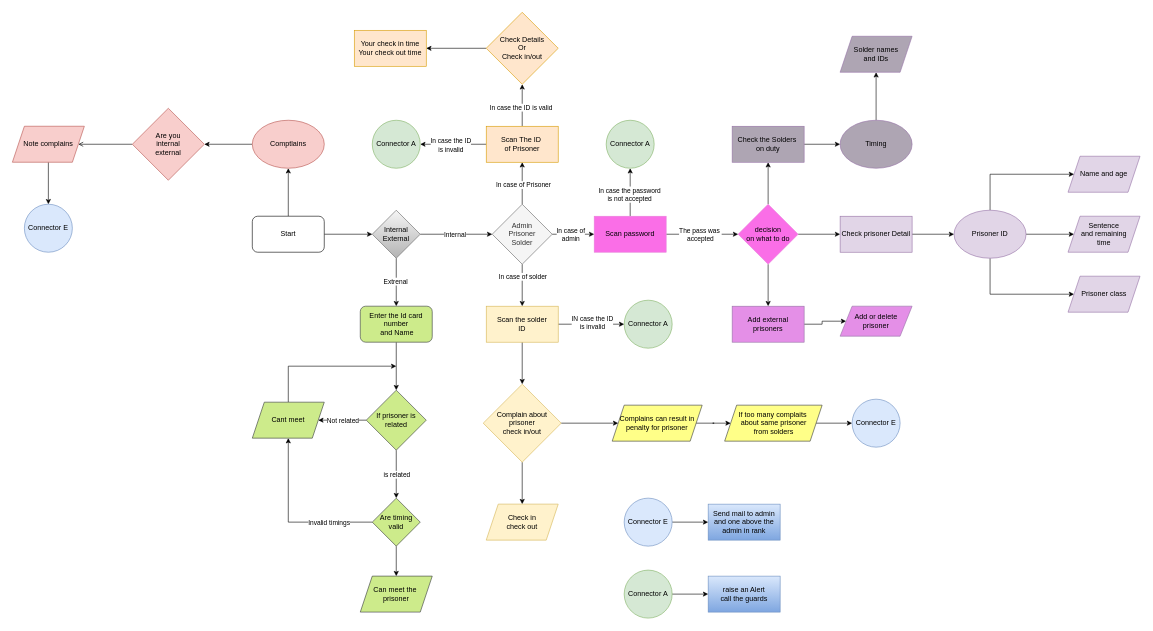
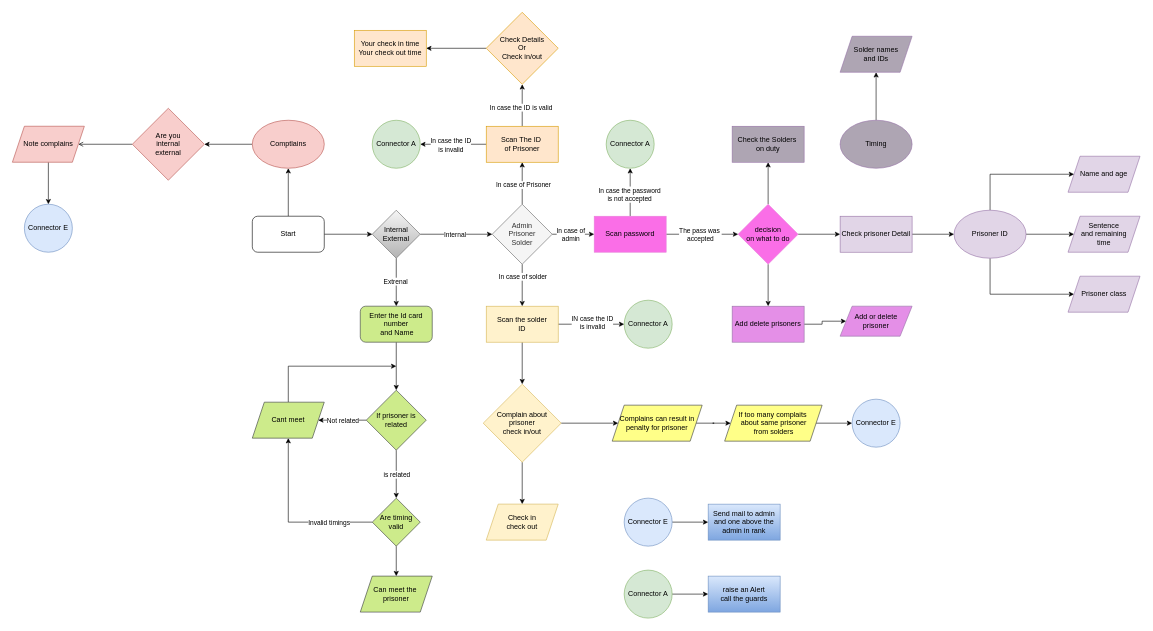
  <mxCell id="0" />
  <mxCell id="1" parent="0" />
  <mxCell id="2" value="" style="edgeStyle=orthogonalEdgeStyle;rounded=0;orthogonalLoop=1;jettySize=auto;html=1;" edge="1" parent="1" source="8" target="13"><mxGeometry relative="1" as="geometry" /></mxCell>
  <mxCell id="3" value="In case of Prisoner" style="edgeLabel;html=1;align=center;verticalAlign=middle;resizable=0;points=[];" vertex="1" connectable="0" parent="2"><mxGeometry x="-0.054" y="-1" relative="1" as="geometry"><mxPoint as="offset" /></mxGeometry></mxCell>
  <mxCell id="4" value="" style="edgeStyle=orthogonalEdgeStyle;rounded=0;orthogonalLoop=1;jettySize=auto;html=1;" edge="1" parent="1" source="8" target="21"><mxGeometry relative="1" as="geometry" /></mxCell>
  <mxCell id="5" value="In case of&lt;br&gt;admin" style="edgeLabel;html=1;align=center;verticalAlign=middle;resizable=0;points=[];" vertex="1" connectable="0" parent="4"><mxGeometry x="-0.391" y="1" relative="1" as="geometry"><mxPoint x="9" y="1" as="offset" /></mxGeometry></mxCell>
  <mxCell id="6" value="" style="edgeStyle=orthogonalEdgeStyle;rounded=0;orthogonalLoop=1;jettySize=auto;html=1;" edge="1" parent="1" source="8" target="45"><mxGeometry relative="1" as="geometry" /></mxCell>
  <mxCell id="7" value="In case of solder" style="edgeLabel;html=1;align=center;verticalAlign=middle;resizable=0;points=[];" vertex="1" connectable="0" parent="6"><mxGeometry x="-0.457" relative="1" as="geometry"><mxPoint y="1" as="offset" /></mxGeometry></mxCell>
  <mxCell id="8" value="Admin&lt;br&gt;Prisoner&lt;br&gt;Solder" style="rhombus;whiteSpace=wrap;html=1;fillColor=#f5f5f5;fontColor=#333333;strokeColor=#666666;" vertex="1" parent="1"><mxGeometry x="820" y="340" width="100" height="100" as="geometry" /></mxCell>
  <mxCell id="9" value="" style="edgeStyle=orthogonalEdgeStyle;rounded=0;orthogonalLoop=1;jettySize=auto;html=1;" edge="1" parent="1" source="13" target="15"><mxGeometry relative="1" as="geometry" /></mxCell>
  <mxCell id="10" value="In case the ID is valid" style="edgeLabel;html=1;align=center;verticalAlign=middle;resizable=0;points=[];" vertex="1" connectable="0" parent="9"><mxGeometry x="-0.091" y="3" relative="1" as="geometry"><mxPoint as="offset" /></mxGeometry></mxCell>
  <mxCell id="11" value="" style="edgeStyle=orthogonalEdgeStyle;rounded=0;orthogonalLoop=1;jettySize=auto;html=1;" edge="1" parent="1" source="13"><mxGeometry relative="1" as="geometry"><mxPoint x="700" y="240" as="targetPoint" /></mxGeometry></mxCell>
  <mxCell id="12" value="In case the ID&lt;br&gt;is invalid" style="edgeLabel;html=1;align=center;verticalAlign=middle;resizable=0;points=[];" vertex="1" connectable="0" parent="11"><mxGeometry x="0.072" y="1" relative="1" as="geometry"><mxPoint x="-1" as="offset" /></mxGeometry></mxCell>
  <mxCell id="13" value="Scan The ID&amp;nbsp;&lt;br&gt;of Prisoner" style="rounded=0;whiteSpace=wrap;html=1;fillColor=#ffe6cc;strokeColor=#d79b00;" vertex="1" parent="1"><mxGeometry x="810" y="210" width="120" height="60" as="geometry" /></mxCell>
  <mxCell id="14" value="" style="edgeStyle=orthogonalEdgeStyle;rounded=0;orthogonalLoop=1;jettySize=auto;html=1;" edge="1" parent="1" source="15" target="16"><mxGeometry relative="1" as="geometry" /></mxCell>
  <mxCell id="15" value="Check Details&lt;br&gt;Or&lt;br&gt;Check in/out" style="rhombus;whiteSpace=wrap;html=1;fillColor=#ffe6cc;strokeColor=#d79b00;" vertex="1" parent="1"><mxGeometry x="810" y="20" width="120" height="120" as="geometry" /></mxCell>
  <mxCell id="16" value="Your check in time&lt;br&gt;Your check out time" style="rounded=0;whiteSpace=wrap;html=1;fillColor=#ffe6cc;strokeColor=#d79b00;" vertex="1" parent="1"><mxGeometry x="590" y="50" width="120" height="60" as="geometry" /></mxCell>
  <mxCell id="17" value="" style="edgeStyle=orthogonalEdgeStyle;rounded=0;orthogonalLoop=1;jettySize=auto;html=1;" edge="1" parent="1" source="21" target="23"><mxGeometry relative="1" as="geometry" /></mxCell>
  <mxCell id="18" value="In case the password&lt;br&gt;is not accepted" style="edgeLabel;html=1;align=center;verticalAlign=middle;resizable=0;points=[];" vertex="1" connectable="0" parent="17"><mxGeometry x="-0.087" y="2" relative="1" as="geometry"><mxPoint as="offset" /></mxGeometry></mxCell>
  <mxCell id="19" value="" style="edgeStyle=orthogonalEdgeStyle;rounded=0;orthogonalLoop=1;jettySize=auto;html=1;" edge="1" parent="1" source="21" target="27"><mxGeometry relative="1" as="geometry" /></mxCell>
  <mxCell id="20" value="The pass was&amp;nbsp;&lt;br&gt;accepted" style="edgeLabel;html=1;align=center;verticalAlign=middle;resizable=0;points=[];" vertex="1" connectable="0" parent="19"><mxGeometry x="-0.472" y="-1" relative="1" as="geometry"><mxPoint x="24" y="-1" as="offset" /></mxGeometry></mxCell>
  <mxCell id="21" value="Scan password" style="rounded=0;whiteSpace=wrap;html=1;fillColor=#FA6EE7;strokeColor=#E880DA;" vertex="1" parent="1"><mxGeometry x="990" y="360" width="120" height="60" as="geometry" /></mxCell>
  <mxCell id="22" value="Connector A" style="ellipse;whiteSpace=wrap;html=1;aspect=fixed;fillColor=#d5e8d4;strokeColor=#82b366;" vertex="1" parent="1"><mxGeometry x="620" y="200" width="80" height="80" as="geometry" /></mxCell>
  <mxCell id="23" value="Connector A" style="ellipse;whiteSpace=wrap;html=1;aspect=fixed;fillColor=#d5e8d4;strokeColor=#82b366;" vertex="1" parent="1"><mxGeometry x="1010" y="200" width="80" height="80" as="geometry" /></mxCell>
  <mxCell id="24" value="" style="edgeStyle=orthogonalEdgeStyle;rounded=0;orthogonalLoop=1;jettySize=auto;html=1;" edge="1" parent="1" source="27" target="29"><mxGeometry relative="1" as="geometry" /></mxCell>
  <mxCell id="25" value="" style="edgeStyle=orthogonalEdgeStyle;rounded=0;orthogonalLoop=1;jettySize=auto;html=1;" edge="1" parent="1" source="27" target="31"><mxGeometry relative="1" as="geometry" /></mxCell>
  <mxCell id="26" value="" style="edgeStyle=orthogonalEdgeStyle;rounded=0;orthogonalLoop=1;jettySize=auto;html=1;" edge="1" parent="1" source="27" target="40"><mxGeometry relative="1" as="geometry" /></mxCell>
  <mxCell id="27" value="decision&lt;br&gt;on what to do" style="rhombus;whiteSpace=wrap;html=1;rounded=0;fillColor=#FA6EE7;strokeColor=#E880DA;" vertex="1" parent="1"><mxGeometry x="1230" y="340" width="100" height="100" as="geometry" /></mxCell>
- <mxCell id="28" value="" style="edgeStyle=orthogonalEdgeStyle;rounded=0;orthogonalLoop=1;jettySize=auto;html=1;" edge="1" parent="1" source="29" target="79"><mxGeometry relative="1" as="geometry" /></mxCell>
  <mxCell id="29" value="Check the Solders&amp;nbsp;&lt;br&gt;on duty" style="whiteSpace=wrap;html=1;rounded=0;fillColor=#AEA5B3;strokeColor=#9673a6;" vertex="1" parent="1"><mxGeometry x="1220" y="210" width="120" height="60" as="geometry" /></mxCell>
  <mxCell id="30" value="" style="edgeStyle=orthogonalEdgeStyle;rounded=0;orthogonalLoop=1;jettySize=auto;html=1;" edge="1" parent="1" source="31" target="36"><mxGeometry relative="1" as="geometry" /></mxCell>
  <mxCell id="31" value="Check prisoner Detail" style="whiteSpace=wrap;html=1;rounded=0;fillColor=#e1d5e7;strokeColor=#9673a6;" vertex="1" parent="1"><mxGeometry x="1400" y="360" width="120" height="60" as="geometry" /></mxCell>
  <mxCell id="32" value="Name and age" style="shape=parallelogram;perimeter=parallelogramPerimeter;whiteSpace=wrap;html=1;fixedSize=1;fillColor=#e1d5e7;strokeColor=#9673a6;" vertex="1" parent="1"><mxGeometry x="1780" y="260" width="120" height="60" as="geometry" /></mxCell>
  <mxCell id="33" value="" style="edgeStyle=orthogonalEdgeStyle;rounded=0;orthogonalLoop=1;jettySize=auto;html=1;" edge="1" parent="1" source="36" target="37"><mxGeometry relative="1" as="geometry" /></mxCell>
  <mxCell id="34" style="edgeStyle=orthogonalEdgeStyle;rounded=0;orthogonalLoop=1;jettySize=auto;html=1;entryX=0;entryY=0.5;entryDx=0;entryDy=0;" edge="1" parent="1" source="36" target="32"><mxGeometry relative="1" as="geometry"><mxPoint x="1650" y="280" as="targetPoint" /><Array as="points"><mxPoint x="1650" y="290" /></Array></mxGeometry></mxCell>
  <mxCell id="35" style="edgeStyle=orthogonalEdgeStyle;rounded=0;orthogonalLoop=1;jettySize=auto;html=1;exitX=0.5;exitY=1;exitDx=0;exitDy=0;entryX=0;entryY=0.5;entryDx=0;entryDy=0;" edge="1" parent="1" source="36" target="38"><mxGeometry relative="1" as="geometry"><Array as="points"><mxPoint x="1650" y="490" /></Array></mxGeometry></mxCell>
  <mxCell id="36" value="Prisoner ID" style="ellipse;whiteSpace=wrap;html=1;fillColor=#e1d5e7;strokeColor=#9673a6;" vertex="1" parent="1"><mxGeometry x="1590" y="350" width="120" height="80" as="geometry" /></mxCell>
  <mxCell id="37" value="Sentence&lt;br&gt;and remaining&lt;br&gt;time" style="shape=parallelogram;perimeter=parallelogramPerimeter;whiteSpace=wrap;html=1;fixedSize=1;fillColor=#e1d5e7;strokeColor=#9673a6;" vertex="1" parent="1"><mxGeometry x="1780" y="360" width="120" height="60" as="geometry" /></mxCell>
  <mxCell id="38" value="Prisoner class" style="shape=parallelogram;perimeter=parallelogramPerimeter;whiteSpace=wrap;html=1;fixedSize=1;fillColor=#e1d5e7;strokeColor=#9673a6;" vertex="1" parent="1"><mxGeometry x="1780" y="460" width="120" height="60" as="geometry" /></mxCell>
  <mxCell id="39" value="" style="edgeStyle=orthogonalEdgeStyle;rounded=0;orthogonalLoop=1;jettySize=auto;html=1;" edge="1" parent="1" source="40" target="41"><mxGeometry relative="1" as="geometry" /></mxCell>
- <mxCell id="40" value="Add external prisoners" style="whiteSpace=wrap;html=1;rounded=0;fillColor=#E48FE7;strokeColor=#9673a6;" vertex="1" parent="1"><mxGeometry x="1220" y="510" width="120" height="60" as="geometry" /></mxCell>
+ <mxCell id="40" value="Add delete prisoners" style="whiteSpace=wrap;html=1;rounded=0;fillColor=#E48FE7;strokeColor=#9673a6;" vertex="1" parent="1"><mxGeometry x="1220" y="510" width="120" height="60" as="geometry" /></mxCell>
  <mxCell id="41" value="Add or delete&lt;br&gt;prisoner" style="shape=parallelogram;perimeter=parallelogramPerimeter;whiteSpace=wrap;html=1;fixedSize=1;fillColor=#E48FE7;strokeColor=#9673a6;" vertex="1" parent="1"><mxGeometry x="1400" y="510" width="120" height="50" as="geometry" /></mxCell>
  <mxCell id="42" value="" style="edgeStyle=orthogonalEdgeStyle;rounded=0;orthogonalLoop=1;jettySize=auto;html=1;" edge="1" parent="1" source="45" target="48"><mxGeometry relative="1" as="geometry" /></mxCell>
  <mxCell id="43" value="" style="edgeStyle=orthogonalEdgeStyle;rounded=0;orthogonalLoop=1;jettySize=auto;html=1;" edge="1" parent="1" source="45"><mxGeometry relative="1" as="geometry"><mxPoint x="1040" y="540" as="targetPoint" /></mxGeometry></mxCell>
  <mxCell id="44" value="IN case the ID&lt;br&gt;is invalid" style="edgeLabel;html=1;align=center;verticalAlign=middle;resizable=0;points=[];" vertex="1" connectable="0" parent="43"><mxGeometry x="0.052" y="3" relative="1" as="geometry"><mxPoint x="-1" as="offset" /></mxGeometry></mxCell>
  <mxCell id="45" value="Scan the solder&lt;br&gt;ID" style="whiteSpace=wrap;html=1;strokeColor=#d6b656;fillColor=#fff2cc;" vertex="1" parent="1"><mxGeometry x="810" y="510" width="120" height="60" as="geometry" /></mxCell>
  <mxCell id="46" value="" style="edgeStyle=orthogonalEdgeStyle;rounded=0;orthogonalLoop=1;jettySize=auto;html=1;" edge="1" parent="1" source="48" target="73"><mxGeometry relative="1" as="geometry" /></mxCell>
  <mxCell id="47" value="" style="edgeStyle=orthogonalEdgeStyle;rounded=0;orthogonalLoop=1;jettySize=auto;html=1;" edge="1" parent="1" source="48" target="77"><mxGeometry relative="1" as="geometry" /></mxCell>
  <mxCell id="48" value="Complain about prisoner&lt;br&gt;check in/out" style="rhombus;whiteSpace=wrap;html=1;strokeColor=#d6b656;fillColor=#fff2cc;" vertex="1" parent="1"><mxGeometry x="805" y="640" width="130" height="130" as="geometry" /></mxCell>
  <mxCell id="49" style="edgeStyle=orthogonalEdgeStyle;rounded=0;orthogonalLoop=1;jettySize=auto;html=1;exitX=1;exitY=0.5;exitDx=0;exitDy=0;entryX=0;entryY=0.5;entryDx=0;entryDy=0;" edge="1" parent="1" source="53" target="8"><mxGeometry relative="1" as="geometry" /></mxCell>
  <mxCell id="50" value="Internal" style="edgeLabel;html=1;align=center;verticalAlign=middle;resizable=0;points=[];" vertex="1" connectable="0" parent="49"><mxGeometry x="-0.036" y="4" relative="1" as="geometry"><mxPoint x="-1" y="4" as="offset" /></mxGeometry></mxCell>
  <mxCell id="51" value="" style="edgeStyle=orthogonalEdgeStyle;rounded=0;orthogonalLoop=1;jettySize=auto;html=1;" edge="1" parent="1" source="53" target="59"><mxGeometry relative="1" as="geometry" /></mxCell>
  <mxCell id="52" value="Extrenal" style="edgeLabel;html=1;align=center;verticalAlign=middle;resizable=0;points=[];" vertex="1" connectable="0" parent="51"><mxGeometry x="-0.068" y="-2" relative="1" as="geometry"><mxPoint y="1" as="offset" /></mxGeometry></mxCell>
  <mxCell id="53" value="Internal&lt;br&gt;External" style="rhombus;whiteSpace=wrap;html=1;fillColor=#f5f5f5;gradientColor=#b3b3b3;strokeColor=#666666;" vertex="1" parent="1"><mxGeometry x="620" y="350" width="80" height="80" as="geometry" /></mxCell>
  <mxCell id="54" value="" style="edgeStyle=orthogonalEdgeStyle;rounded=0;orthogonalLoop=1;jettySize=auto;html=1;" edge="1" parent="1" source="56" target="53"><mxGeometry relative="1" as="geometry" /></mxCell>
  <mxCell id="55" value="" style="edgeStyle=orthogonalEdgeStyle;rounded=0;orthogonalLoop=1;jettySize=auto;html=1;" edge="1" parent="1" source="56" target="82"><mxGeometry relative="1" as="geometry" /></mxCell>
  <mxCell id="56" value="Start" style="rounded=1;whiteSpace=wrap;html=1;" vertex="1" parent="1"><mxGeometry x="420" y="360" width="120" height="60" as="geometry" /></mxCell>
  <mxCell id="57" value="Connector A" style="ellipse;whiteSpace=wrap;html=1;aspect=fixed;fillColor=#d5e8d4;strokeColor=#82b366;" vertex="1" parent="1"><mxGeometry x="1040" y="500" width="80" height="80" as="geometry" /></mxCell>
  <mxCell id="58" value="" style="edgeStyle=orthogonalEdgeStyle;rounded=0;orthogonalLoop=1;jettySize=auto;html=1;" edge="1" parent="1" source="59" target="64"><mxGeometry relative="1" as="geometry" /></mxCell>
  <mxCell id="59" value="Enter the Id card number&lt;br&gt;&amp;nbsp;and Name" style="rounded=1;whiteSpace=wrap;html=1;fillColor=#cdeb8b;strokeColor=#36393d;" vertex="1" parent="1"><mxGeometry x="600" y="510" width="120" height="60" as="geometry" /></mxCell>
  <mxCell id="60" value="" style="edgeStyle=orthogonalEdgeStyle;rounded=0;orthogonalLoop=1;jettySize=auto;html=1;" edge="1" parent="1" source="64" target="68"><mxGeometry relative="1" as="geometry" /></mxCell>
  <mxCell id="61" value="is related" style="edgeLabel;html=1;align=center;verticalAlign=middle;resizable=0;points=[];" vertex="1" connectable="0" parent="60"><mxGeometry x="-0.007" relative="1" as="geometry"><mxPoint as="offset" /></mxGeometry></mxCell>
  <mxCell id="62" value="" style="edgeStyle=orthogonalEdgeStyle;rounded=0;orthogonalLoop=1;jettySize=auto;html=1;" edge="1" parent="1" source="64" target="70"><mxGeometry relative="1" as="geometry" /></mxCell>
  <mxCell id="63" value="Not related" style="edgeLabel;html=1;align=center;verticalAlign=middle;resizable=0;points=[];" vertex="1" connectable="0" parent="62"><mxGeometry x="0.154" relative="1" as="geometry"><mxPoint x="6" as="offset" /></mxGeometry></mxCell>
  <mxCell id="64" value="If prisoner is related" style="rhombus;whiteSpace=wrap;html=1;fillColor=#cdeb8b;strokeColor=#36393d;" vertex="1" parent="1"><mxGeometry x="610" y="650" width="100" height="100" as="geometry" /></mxCell>
  <mxCell id="65" style="edgeStyle=orthogonalEdgeStyle;rounded=0;orthogonalLoop=1;jettySize=auto;html=1;exitX=0;exitY=0.5;exitDx=0;exitDy=0;" edge="1" parent="1" source="68" target="70"><mxGeometry relative="1" as="geometry" /></mxCell>
  <mxCell id="66" value="Invalid timings" style="edgeLabel;html=1;align=center;verticalAlign=middle;resizable=0;points=[];" vertex="1" connectable="0" parent="65"><mxGeometry x="-0.476" relative="1" as="geometry"><mxPoint as="offset" /></mxGeometry></mxCell>
  <mxCell id="67" value="" style="edgeStyle=orthogonalEdgeStyle;rounded=0;orthogonalLoop=1;jettySize=auto;html=1;" edge="1" parent="1" source="68" target="71"><mxGeometry relative="1" as="geometry" /></mxCell>
  <mxCell id="68" value="Are timing valid" style="rhombus;whiteSpace=wrap;html=1;fillColor=#cdeb8b;strokeColor=#36393d;" vertex="1" parent="1"><mxGeometry x="620" y="830" width="80" height="80" as="geometry" /></mxCell>
  <mxCell id="69" style="edgeStyle=orthogonalEdgeStyle;rounded=0;orthogonalLoop=1;jettySize=auto;html=1;" edge="1" parent="1" source="70"><mxGeometry relative="1" as="geometry"><mxPoint x="660" y="610" as="targetPoint" /><Array as="points"><mxPoint x="480" y="610" /></Array></mxGeometry></mxCell>
  <mxCell id="70" value="Cant meet" style="shape=parallelogram;perimeter=parallelogramPerimeter;whiteSpace=wrap;html=1;fixedSize=1;fillColor=#cdeb8b;strokeColor=#36393d;" vertex="1" parent="1"><mxGeometry x="420" y="670" width="120" height="60" as="geometry" /></mxCell>
  <mxCell id="71" value="Can meet the&amp;nbsp;&lt;br&gt;prisoner" style="shape=parallelogram;perimeter=parallelogramPerimeter;whiteSpace=wrap;html=1;fixedSize=1;fillColor=#cdeb8b;strokeColor=#36393d;" vertex="1" parent="1"><mxGeometry x="600" y="960" width="120" height="60" as="geometry" /></mxCell>
  <mxCell id="72" value="" style="edgeStyle=orthogonalEdgeStyle;rounded=0;orthogonalLoop=1;jettySize=auto;html=1;" edge="1" parent="1" source="73" target="75"><mxGeometry relative="1" as="geometry" /></mxCell>
  <mxCell id="73" value="Complains can result in&lt;br&gt;penalty for prisoner" style="shape=parallelogram;perimeter=parallelogramPerimeter;whiteSpace=wrap;html=1;fixedSize=1;fillColor=#ffff88;strokeColor=#36393d;" vertex="1" parent="1"><mxGeometry x="1020" y="675" width="150" height="60" as="geometry" /></mxCell>
  <mxCell id="74" value="" style="edgeStyle=orthogonalEdgeStyle;rounded=0;orthogonalLoop=1;jettySize=auto;html=1;" edge="1" parent="1" source="75" target="76"><mxGeometry relative="1" as="geometry" /></mxCell>
  <mxCell id="75" value="If too many complaits&amp;nbsp;&lt;br&gt;about same prisoner&lt;br&gt;from solders" style="shape=parallelogram;perimeter=parallelogramPerimeter;whiteSpace=wrap;html=1;fixedSize=1;fillColor=#ffff88;strokeColor=#36393d;" vertex="1" parent="1"><mxGeometry x="1207.5" y="675" width="162.5" height="60" as="geometry" /></mxCell>
  <mxCell id="76" value="Connector E" style="ellipse;whiteSpace=wrap;html=1;fillColor=#dae8fc;strokeColor=#6c8ebf;" vertex="1" parent="1"><mxGeometry x="1420" y="665" width="80" height="80" as="geometry" /></mxCell>
  <mxCell id="77" value="Check in&lt;br&gt;check out" style="shape=parallelogram;perimeter=parallelogramPerimeter;whiteSpace=wrap;html=1;fixedSize=1;fillColor=#fff2cc;strokeColor=#d6b656;" vertex="1" parent="1"><mxGeometry x="810" y="840" width="120" height="60" as="geometry" /></mxCell>
  <mxCell id="78" value="" style="edgeStyle=orthogonalEdgeStyle;rounded=0;orthogonalLoop=1;jettySize=auto;html=1;" edge="1" parent="1" source="79" target="80"><mxGeometry relative="1" as="geometry" /></mxCell>
  <mxCell id="79" value="Timing" style="ellipse;whiteSpace=wrap;html=1;fillColor=#AEA5B3;strokeColor=#9673a6;" vertex="1" parent="1"><mxGeometry x="1400" y="200" width="120" height="80" as="geometry" /></mxCell>
  <mxCell id="80" value="Solder names &lt;br&gt;and IDs" style="shape=parallelogram;perimeter=parallelogramPerimeter;whiteSpace=wrap;html=1;fixedSize=1;fillColor=#AEA5B3;strokeColor=#9673a6;" vertex="1" parent="1"><mxGeometry x="1400" y="60" width="120" height="60" as="geometry" /></mxCell>
  <mxCell id="81" value="" style="edgeStyle=orthogonalEdgeStyle;rounded=0;orthogonalLoop=1;jettySize=auto;html=1;" edge="1" parent="1" source="82" target="84"><mxGeometry relative="1" as="geometry" /></mxCell>
  <mxCell id="82" value="Comptlains" style="ellipse;whiteSpace=wrap;html=1;fillColor=#f8cecc;strokeColor=#b85450;" vertex="1" parent="1"><mxGeometry x="420" y="200" width="120" height="80" as="geometry" /></mxCell>
  <mxCell id="83" value="" style="edgeStyle=orthogonalEdgeStyle;rounded=0;orthogonalLoop=1;jettySize=auto;html=1;endArrow=open;" edge="1" parent="1" source="84" target="86"><mxGeometry relative="1" as="geometry" /></mxCell>
  <mxCell id="84" value="Are you&lt;br&gt;internal&lt;br&gt;external" style="rhombus;whiteSpace=wrap;html=1;fillColor=#f8cecc;strokeColor=#b85450;" vertex="1" parent="1"><mxGeometry x="220" y="180" width="120" height="120" as="geometry" /></mxCell>
  <mxCell id="85" value="" style="edgeStyle=orthogonalEdgeStyle;rounded=0;orthogonalLoop=1;jettySize=auto;html=1;" edge="1" parent="1" source="86" target="87"><mxGeometry relative="1" as="geometry" /></mxCell>
  <mxCell id="86" value="Note complains" style="shape=parallelogram;perimeter=parallelogramPerimeter;whiteSpace=wrap;html=1;fixedSize=1;fillColor=#f8cecc;strokeColor=#b85450;" vertex="1" parent="1"><mxGeometry x="20" y="210" width="120" height="60" as="geometry" /></mxCell>
  <mxCell id="87" value="Connector E" style="ellipse;whiteSpace=wrap;html=1;fillColor=#dae8fc;strokeColor=#6c8ebf;" vertex="1" parent="1"><mxGeometry x="40" y="340" width="80" height="80" as="geometry" /></mxCell>
  <mxCell id="88" value="" style="edgeStyle=orthogonalEdgeStyle;rounded=0;orthogonalLoop=1;jettySize=auto;html=1;" edge="1" parent="1" source="89" target="90"><mxGeometry relative="1" as="geometry" /></mxCell>
  <mxCell id="89" value="Connector E" style="ellipse;whiteSpace=wrap;html=1;fillColor=#dae8fc;strokeColor=#6c8ebf;" vertex="1" parent="1"><mxGeometry x="1040" y="830" width="80" height="80" as="geometry" /></mxCell>
  <mxCell id="90" value="Send mail to admin and one above the admin in rank" style="whiteSpace=wrap;html=1;fillColor=#dae8fc;gradientColor=#7ea6e0;strokeColor=#6c8ebf;" vertex="1" parent="1"><mxGeometry x="1180" y="840" width="120" height="60" as="geometry" /></mxCell>
  <mxCell id="91" value="" style="edgeStyle=orthogonalEdgeStyle;rounded=0;orthogonalLoop=1;jettySize=auto;html=1;" edge="1" parent="1" source="92" target="93"><mxGeometry relative="1" as="geometry" /></mxCell>
  <mxCell id="92" value="Connector A" style="ellipse;whiteSpace=wrap;html=1;aspect=fixed;fillColor=#d5e8d4;strokeColor=#82b366;" vertex="1" parent="1"><mxGeometry x="1040" y="950" width="80" height="80" as="geometry" /></mxCell>
  <mxCell id="93" value="raise an Alert&lt;br&gt;call the guards" style="whiteSpace=wrap;html=1;fillColor=#dae8fc;gradientColor=#7ea6e0;strokeColor=#6c8ebf;" vertex="1" parent="1"><mxGeometry x="1180" y="960" width="120" height="60" as="geometry" /></mxCell>
